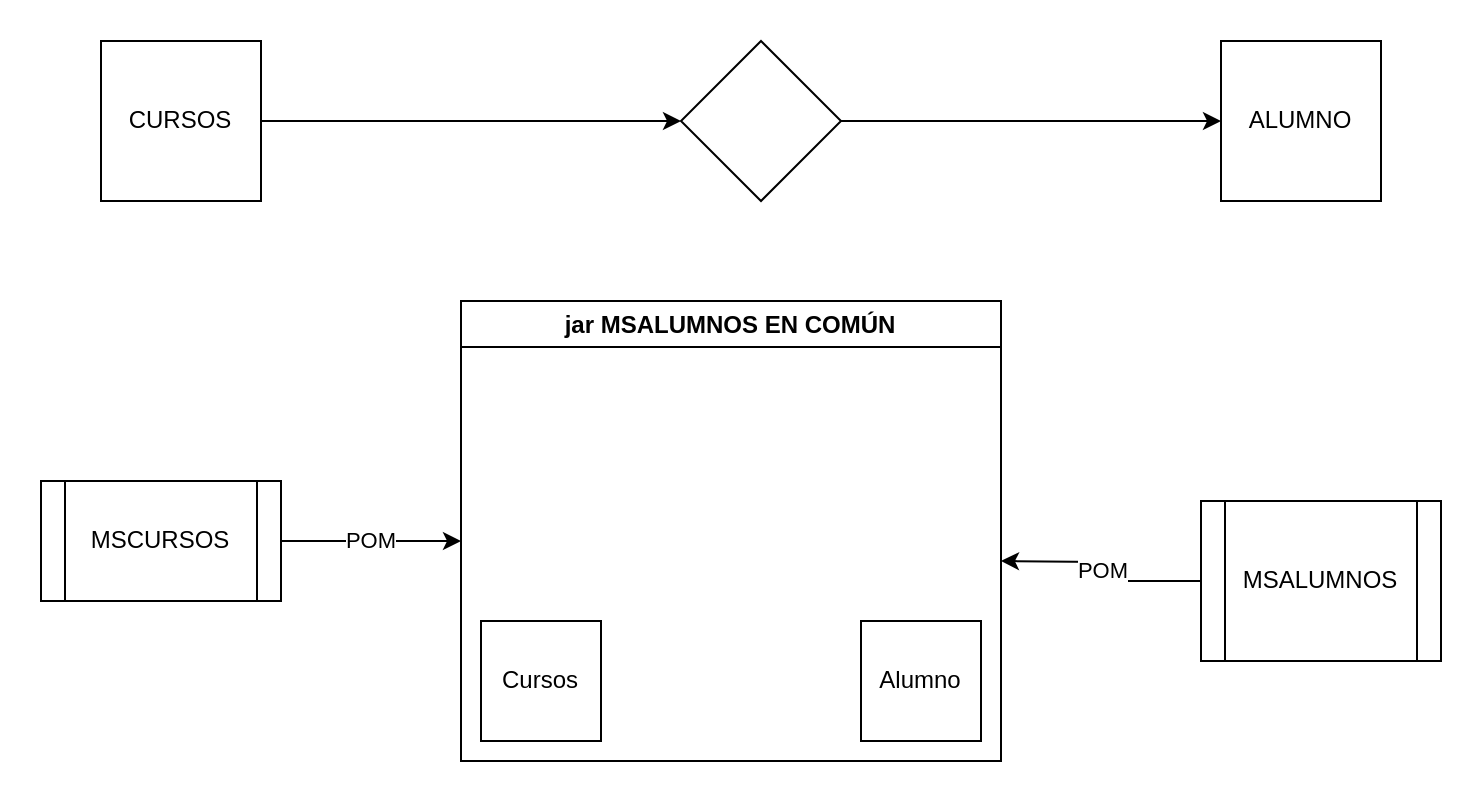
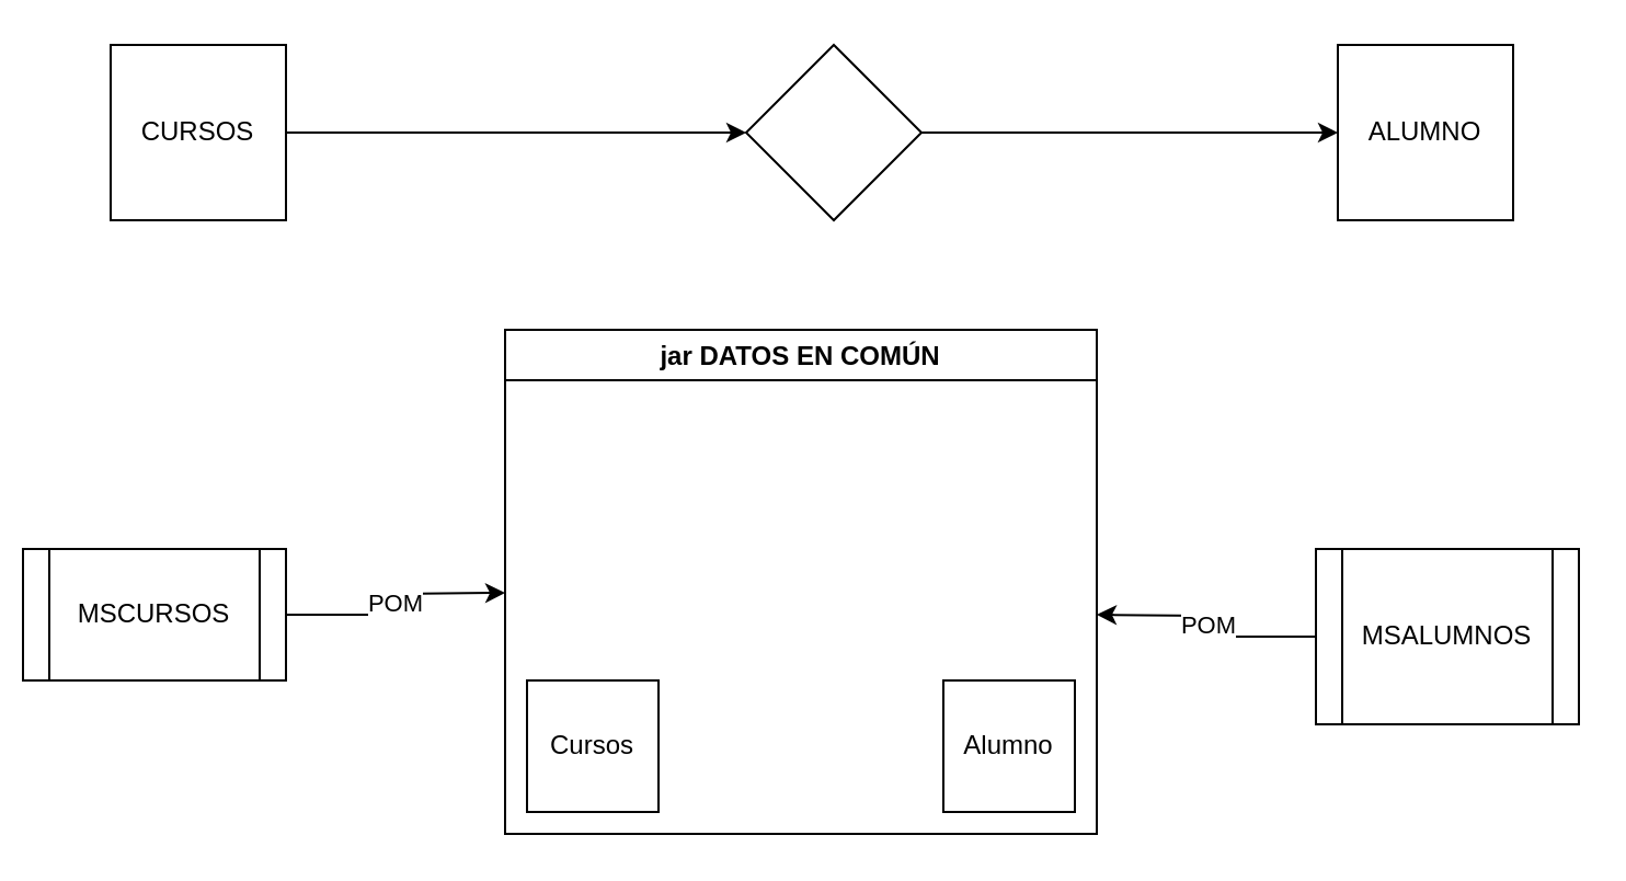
  <mxCell id="0" />
  <mxCell id="1" parent="0" />
  <mxCell id="2" style="edgeStyle=orthogonalEdgeStyle;rounded=0;orthogonalLoop=1;jettySize=auto;html=1;entryX=0;entryY=0.5;entryDx=0;entryDy=0;" edge="1" parent="1" source="3" target="6"><mxGeometry relative="1" as="geometry" /></mxCell>
  <mxCell id="3" value="CURSOS" style="whiteSpace=wrap;html=1;aspect=fixed;" vertex="1" parent="1"><mxGeometry x="50" y="20" width="80" height="80" as="geometry" /></mxCell>
  <mxCell id="4" value="ALUMNO" style="whiteSpace=wrap;html=1;aspect=fixed;" vertex="1" parent="1"><mxGeometry x="610" y="20" width="80" height="80" as="geometry" /></mxCell>
  <mxCell id="5" style="edgeStyle=orthogonalEdgeStyle;rounded=0;orthogonalLoop=1;jettySize=auto;html=1;entryX=0;entryY=0.5;entryDx=0;entryDy=0;" edge="1" parent="1" source="6" target="4"><mxGeometry relative="1" as="geometry" /></mxCell>
  <mxCell id="6" value="" style="rhombus;whiteSpace=wrap;html=1;" vertex="1" parent="1"><mxGeometry x="340" y="20" width="80" height="80" as="geometry" /></mxCell>
  <mxCell id="7" value="POM" style="edgeStyle=orthogonalEdgeStyle;rounded=0;orthogonalLoop=1;jettySize=auto;html=1;" edge="1" parent="1" source="8"><mxGeometry relative="1" as="geometry"><mxPoint x="230" y="270" as="targetPoint" /></mxGeometry></mxCell>
- <mxCell id="8" value="MSCURSOS" style="shape=process;whiteSpace=wrap;html=1;backgroundOutline=1;" vertex="1" parent="1"><mxGeometry x="20" y="240" width="120" height="60" as="geometry" /></mxCell>
+ <mxCell id="8" value="MSCURSOS" style="shape=process;whiteSpace=wrap;html=1;backgroundOutline=1;" vertex="1" parent="1"><mxGeometry x="10" y="250" width="120" height="60" as="geometry" /></mxCell>
  <mxCell id="9" value="POM" style="edgeStyle=orthogonalEdgeStyle;rounded=0;orthogonalLoop=1;jettySize=auto;html=1;" edge="1" parent="1" source="10"><mxGeometry relative="1" as="geometry"><mxPoint x="500" y="280" as="targetPoint" /></mxGeometry></mxCell>
  <mxCell id="10" value="MSALUMNOS" style="shape=process;whiteSpace=wrap;html=1;backgroundOutline=1;" vertex="1" parent="1"><mxGeometry x="600" y="250" width="120" height="80" as="geometry" /></mxCell>
- <mxCell id="11" value="jar MSALUMNOS EN COMÚN" style="swimlane;" vertex="1" parent="1"><mxGeometry x="230" y="150" width="270" height="230" as="geometry" /></mxCell>
+ <mxCell id="11" value="jar DATOS EN COMÚN" style="swimlane;" vertex="1" parent="1"><mxGeometry x="230" y="150" width="270" height="230" as="geometry" /></mxCell>
  <mxCell id="12" value="Cursos" style="whiteSpace=wrap;html=1;aspect=fixed;" vertex="1" parent="11"><mxGeometry x="10" y="160" width="60" height="60" as="geometry" /></mxCell>
  <mxCell id="13" value="Alumno" style="whiteSpace=wrap;html=1;aspect=fixed;" vertex="1" parent="11"><mxGeometry x="200" y="160" width="60" height="60" as="geometry" /></mxCell>
